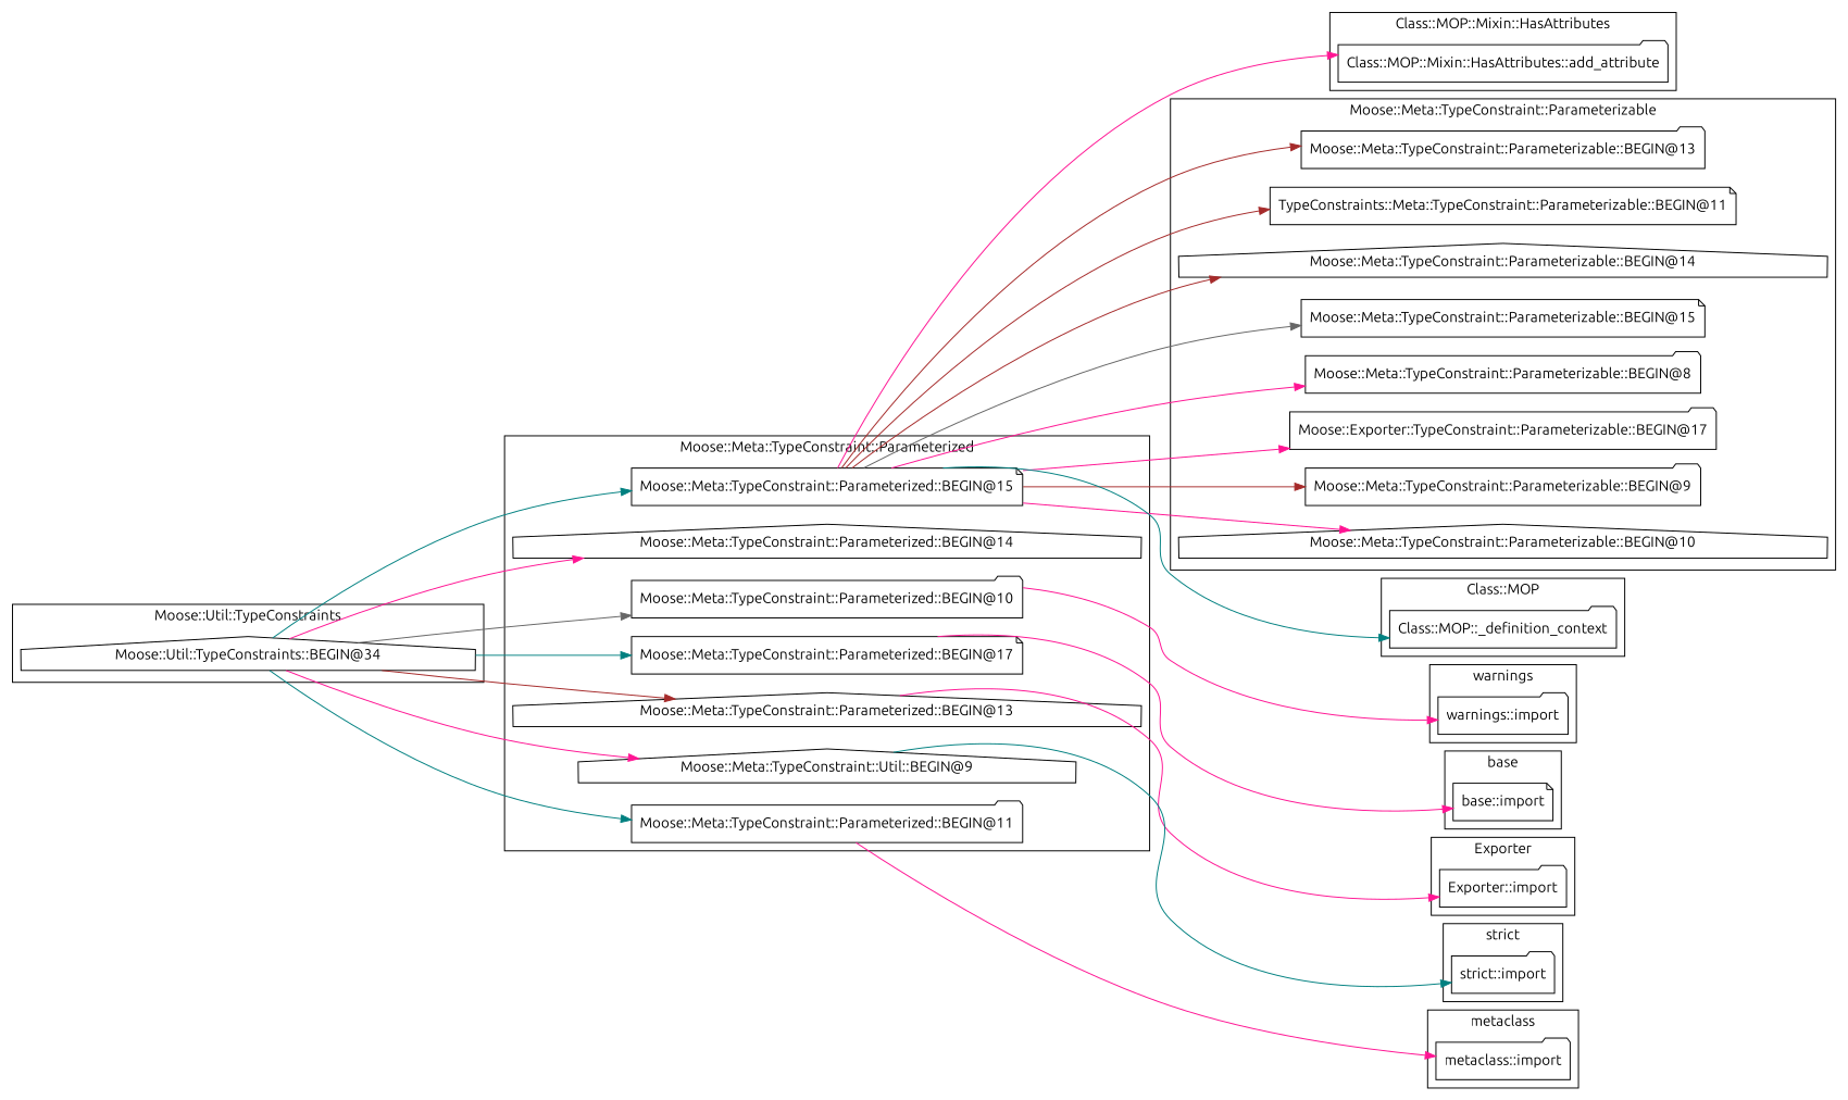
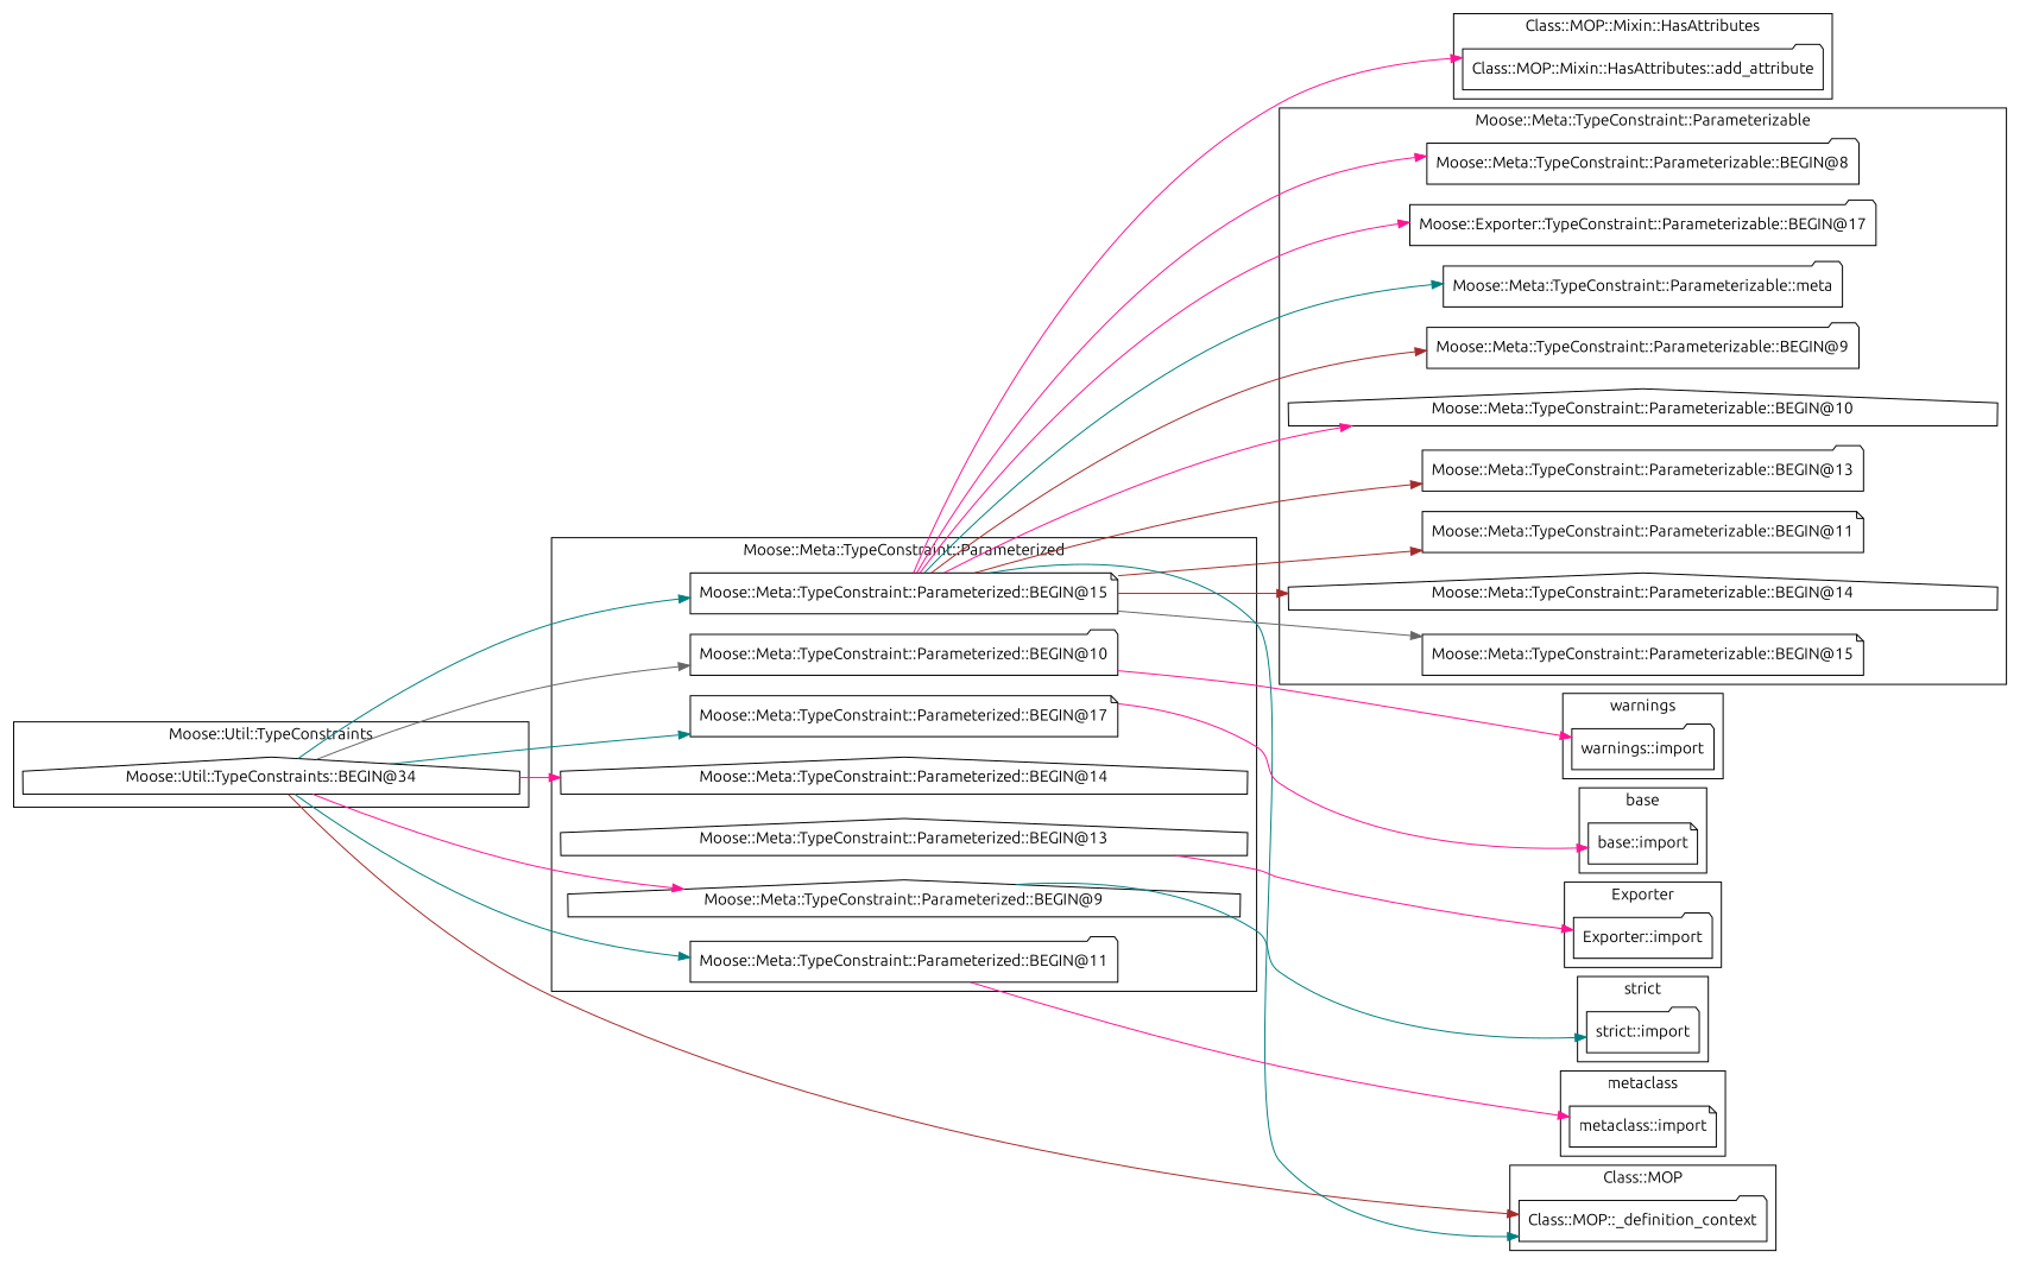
  digraph {
    fontname=Ubuntu
    rankdir=LR
    node [fontname=Ubuntu shape=folder]
    edge [color=deeppink fontname=Ubuntu]
    "base::import" [shape=note]
-   "metaclass::import"
+   "metaclass::import" [shape=note]
    "Exporter::import"
    "Class::MOP::Mixin::HasAttributes::add_attribute"
    "warnings::import"
    "Moose::Util::TypeConstraints::BEGIN@34" [shape=house]
    "Moose::Meta::TypeConstraint::Parameterized::BEGIN@15" [shape=note]
    "Moose::Meta::TypeConstraint::Parameterized::BEGIN@14" [shape=house]
    "Moose::Meta::TypeConstraint::Parameterized::BEGIN@10"
    "Moose::Meta::TypeConstraint::Parameterized::BEGIN@17" [shape=note]
    "Moose::Meta::TypeConstraint::Parameterized::BEGIN@13" [shape=house]
-   "Moose::Meta::TypeConstraint::Parameterized::BEGIN@9" [shape=house label="Moose::Meta::TypeConstraint::Util::BEGIN@9"]
+   "Moose::Meta::TypeConstraint::Parameterized::BEGIN@9" [shape=house]
    "Moose::Meta::TypeConstraint::Parameterized::BEGIN@11"
    "Moose::Meta::TypeConstraint::Parameterizable::BEGIN@13"
-   "Moose::Meta::TypeConstraint::Parameterizable::BEGIN@11" [shape=note label="TypeConstraints::Meta::TypeConstraint::Parameterizable::BEGIN@11"]
+   "Moose::Meta::TypeConstraint::Parameterizable::BEGIN@11" [shape=note]
    "Moose::Meta::TypeConstraint::Parameterizable::BEGIN@14" [shape=house]
    "Moose::Meta::TypeConstraint::Parameterizable::BEGIN@15" [shape=note]
    n18 [label="Moose::Meta::TypeConstraint::Parameterizable::BEGIN@8"]
    n19 [label="Moose::Exporter::TypeConstraint::Parameterizable::BEGIN@17"]
+   "Moose::Meta::TypeConstraint::Parameterizable::meta"
    "Moose::Meta::TypeConstraint::Parameterizable::BEGIN@9"
    "Moose::Meta::TypeConstraint::Parameterizable::BEGIN@10" [shape=house]
    "strict::import"
    "Class::MOP::_definition_context"
    subgraph cluster_1 {
      label=base
      "base::import"
    }
    subgraph cluster_2 {
      label=metaclass
      "metaclass::import"
    }
    subgraph cluster_3 {
      label=Exporter
      "Exporter::import"
    }
    subgraph cluster_4 {
      label="Class::MOP::Mixin::HasAttributes"
      "Class::MOP::Mixin::HasAttributes::add_attribute"
    }
    subgraph cluster_5 {
      label=warnings
      "warnings::import"
    }
    subgraph cluster_6 {
      label="Moose::Util::TypeConstraints"
      "Moose::Util::TypeConstraints::BEGIN@34"
    }
    subgraph cluster_7 {
      label="Moose::Meta::TypeConstraint::Parameterized"
      "Moose::Meta::TypeConstraint::Parameterized::BEGIN@15"
      "Moose::Meta::TypeConstraint::Parameterized::BEGIN@14"
      "Moose::Meta::TypeConstraint::Parameterized::BEGIN@10"
      "Moose::Meta::TypeConstraint::Parameterized::BEGIN@17"
      "Moose::Meta::TypeConstraint::Parameterized::BEGIN@13"
      "Moose::Meta::TypeConstraint::Parameterized::BEGIN@9"
      "Moose::Meta::TypeConstraint::Parameterized::BEGIN@11"
    }
    subgraph cluster_8 {
      label="Moose::Meta::TypeConstraint::Parameterizable"
      "Moose::Meta::TypeConstraint::Parameterizable::BEGIN@13"
      "Moose::Meta::TypeConstraint::Parameterizable::BEGIN@11"
      "Moose::Meta::TypeConstraint::Parameterizable::BEGIN@14"
      "Moose::Meta::TypeConstraint::Parameterizable::BEGIN@15"
      n18
      n19
+     "Moose::Meta::TypeConstraint::Parameterizable::meta"
      "Moose::Meta::TypeConstraint::Parameterizable::BEGIN@9"
      "Moose::Meta::TypeConstraint::Parameterizable::BEGIN@10"
    }
    subgraph cluster_9 {
      label="strict"
      "strict::import"
    }
    subgraph cluster_10 {
      label="Class::MOP"
      "Class::MOP::_definition_context"
    }
    "Moose::Util::TypeConstraints::BEGIN@34" -> "Moose::Meta::TypeConstraint::Parameterized::BEGIN@15" [color=teal]
    "Moose::Util::TypeConstraints::BEGIN@34" -> "Moose::Meta::TypeConstraint::Parameterized::BEGIN@14"
    "Moose::Util::TypeConstraints::BEGIN@34" -> "Moose::Meta::TypeConstraint::Parameterized::BEGIN@10" [color=gray40]
    "Moose::Util::TypeConstraints::BEGIN@34" -> "Moose::Meta::TypeConstraint::Parameterized::BEGIN@17" [color=teal]
-   "Moose::Util::TypeConstraints::BEGIN@34" -> "Moose::Meta::TypeConstraint::Parameterized::BEGIN@13" [color=brown]
+   "Moose::Util::TypeConstraints::BEGIN@34" -> "Class::MOP::_definition_context" [color=brown]
    "Moose::Util::TypeConstraints::BEGIN@34" -> "Moose::Meta::TypeConstraint::Parameterized::BEGIN@9"
    "Moose::Util::TypeConstraints::BEGIN@34" -> "Moose::Meta::TypeConstraint::Parameterized::BEGIN@11" [color=teal]
    "Moose::Meta::TypeConstraint::Parameterized::BEGIN@15" -> "Class::MOP::Mixin::HasAttributes::add_attribute"
    "Moose::Meta::TypeConstraint::Parameterized::BEGIN@15" -> "Moose::Meta::TypeConstraint::Parameterizable::BEGIN@13" [color=brown]
    "Moose::Meta::TypeConstraint::Parameterized::BEGIN@15" -> "Moose::Meta::TypeConstraint::Parameterizable::BEGIN@11" [color=brown]
    "Moose::Meta::TypeConstraint::Parameterized::BEGIN@15" -> "Moose::Meta::TypeConstraint::Parameterizable::BEGIN@14" [color=brown]
    "Moose::Meta::TypeConstraint::Parameterized::BEGIN@15" -> "Moose::Meta::TypeConstraint::Parameterizable::BEGIN@15" [color=gray40]
    "Moose::Meta::TypeConstraint::Parameterized::BEGIN@15" -> n18
    "Moose::Meta::TypeConstraint::Parameterized::BEGIN@15" -> n19
+   "Moose::Meta::TypeConstraint::Parameterized::BEGIN@15" -> "Moose::Meta::TypeConstraint::Parameterizable::meta" [color=teal]
    "Moose::Meta::TypeConstraint::Parameterized::BEGIN@15" -> "Moose::Meta::TypeConstraint::Parameterizable::BEGIN@9" [color=brown]
    "Moose::Meta::TypeConstraint::Parameterized::BEGIN@15" -> "Moose::Meta::TypeConstraint::Parameterizable::BEGIN@10"
    "Moose::Meta::TypeConstraint::Parameterized::BEGIN@15" -> "Class::MOP::_definition_context" [color=teal]
    "Moose::Meta::TypeConstraint::Parameterized::BEGIN@10" -> "warnings::import"
    "Moose::Meta::TypeConstraint::Parameterized::BEGIN@17" -> "base::import"
    "Moose::Meta::TypeConstraint::Parameterized::BEGIN@13" -> "Exporter::import"
    "Moose::Meta::TypeConstraint::Parameterized::BEGIN@9" -> "strict::import" [color=teal]
    "Moose::Meta::TypeConstraint::Parameterized::BEGIN@11" -> "metaclass::import"
  }
